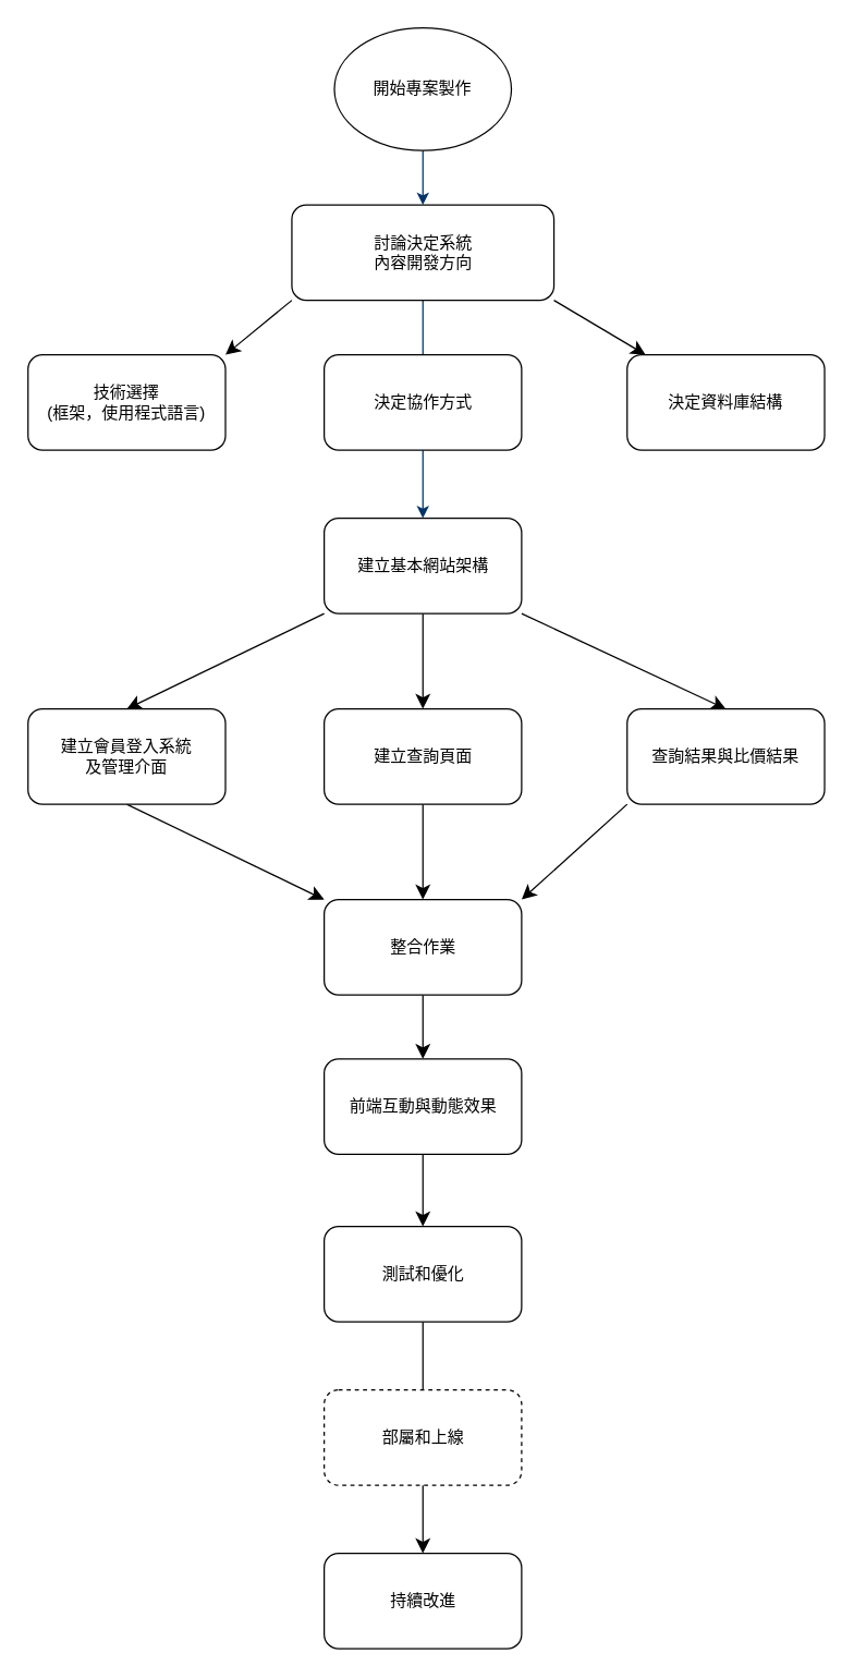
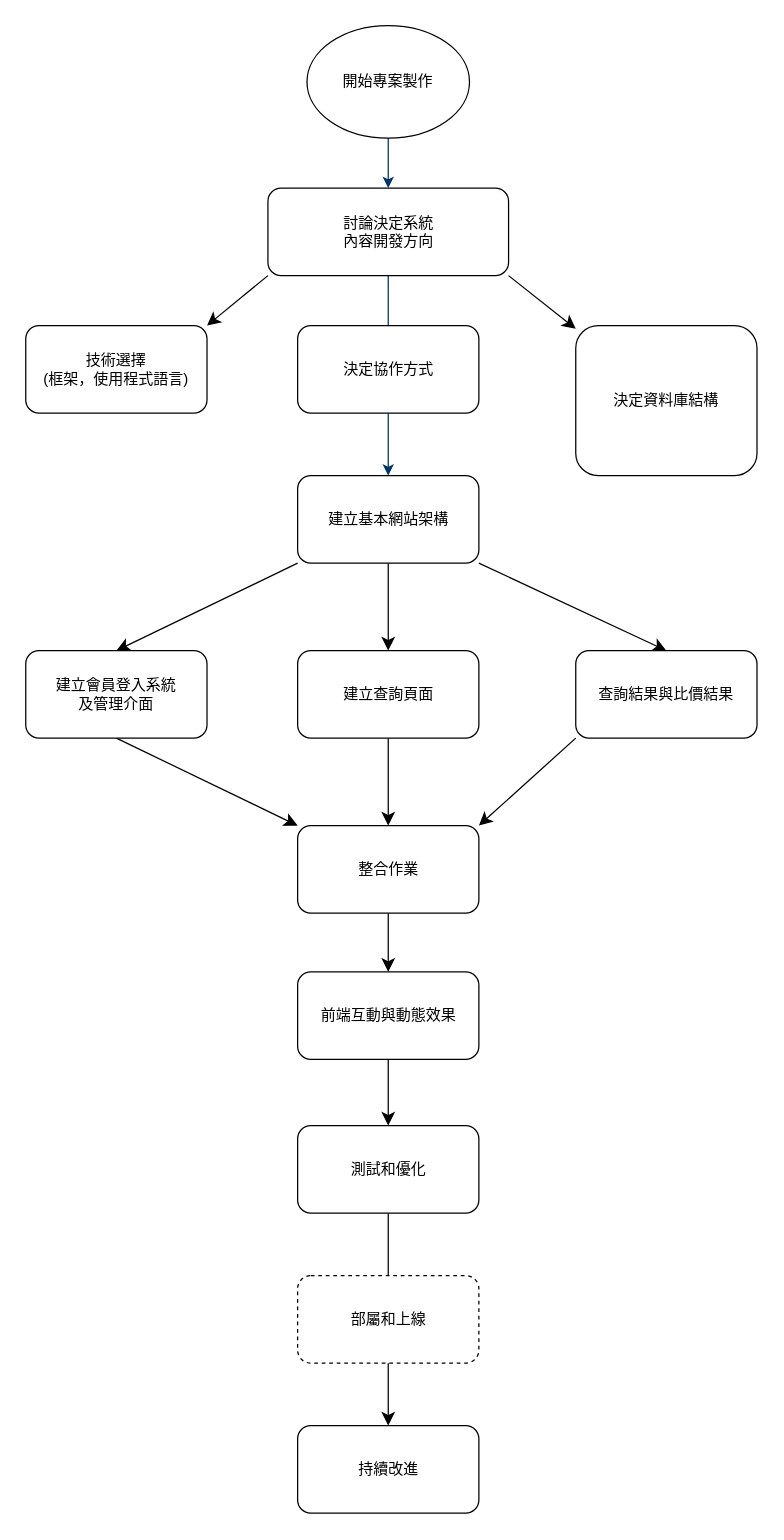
  <mxCell id="0" />
  <mxCell id="1" parent="0" />
  <mxCell id="2" style="fontStyle=1;strokeColor=#003366;strokeWidth=1;html=1;" edge="1" parent="1"><mxGeometry relative="1" as="geometry"><mxPoint x="310" y="110" as="sourcePoint" /><mxPoint x="310" y="150" as="targetPoint" /></mxGeometry></mxCell>
  <mxCell id="3" style="fontStyle=1;strokeColor=#003366;strokeWidth=1;html=1;exitX=0.5;exitY=1;exitDx=0;exitDy=0;" edge="1" parent="1" source="6"><mxGeometry relative="1" as="geometry"><mxPoint x="310" y="230" as="sourcePoint" /><mxPoint x="310" y="270" as="targetPoint" /></mxGeometry></mxCell>
  <mxCell id="4" style="fontStyle=1;strokeColor=#003366;strokeWidth=1;html=1;exitX=0.5;exitY=1;exitDx=0;exitDy=0;" edge="1" parent="1" source="9"><mxGeometry relative="1" as="geometry"><mxPoint x="310" y="350" as="sourcePoint" /><mxPoint x="310" y="380" as="targetPoint" /></mxGeometry></mxCell>
  <mxCell id="5" value="開始專案製作" style="ellipse;whiteSpace=wrap;html=1;fillColor=none;" vertex="1" parent="1"><mxGeometry x="245" width="130" height="90" as="geometry" y="20" /></mxCell>
  <mxCell id="6" value="討論決定系統&lt;div&gt;內容開發方向&lt;/div&gt;" style="rounded=1;whiteSpace=wrap;html=1;" vertex="1" parent="1"><mxGeometry x="213.75" y="150" width="192.5" height="70" as="geometry" /></mxCell>
  <mxCell id="7" style="edgeStyle=none;curved=1;rounded=0;orthogonalLoop=1;jettySize=auto;html=1;exitX=0;exitY=1;exitDx=0;exitDy=0;entryX=1;entryY=0;entryDx=0;entryDy=0;fontSize=12;startSize=8;endSize=8;" edge="1" parent="1" source="6" target="10"><mxGeometry relative="1" as="geometry" /></mxCell>
  <mxCell id="8" style="edgeStyle=none;curved=1;rounded=0;orthogonalLoop=1;jettySize=auto;html=1;exitX=1;exitY=1;exitDx=0;exitDy=0;fontSize=12;startSize=8;endSize=8;" edge="1" parent="1" source="6" target="11"><mxGeometry relative="1" as="geometry" /></mxCell>
  <mxCell id="9" value="決定協作方式" style="rounded=1;whiteSpace=wrap;html=1;" vertex="1" parent="1"><mxGeometry x="237.5" y="260" width="145" height="70" as="geometry" /></mxCell>
  <mxCell id="10" value="技術選擇&lt;div&gt;(框架，使用程式語言)&lt;/div&gt;" style="rounded=1;whiteSpace=wrap;html=1;" vertex="1" parent="1"><mxGeometry x="20" y="260" width="145" height="70" as="geometry" /></mxCell>
- <mxCell id="11" value="決定資料庫結構" style="rounded=1;whiteSpace=wrap;html=1;" vertex="1" parent="1"><mxGeometry x="460" y="260" width="145" height="70" as="geometry" /></mxCell>
+ <mxCell id="11" value="決定資料庫結構" style="rounded=1;whiteSpace=wrap;html=1;" vertex="1" parent="1"><mxGeometry x="460" y="260" width="145" height="120" as="geometry" /></mxCell>
  <mxCell id="12" style="edgeStyle=none;curved=1;rounded=0;orthogonalLoop=1;jettySize=auto;html=1;exitX=0.5;exitY=1;exitDx=0;exitDy=0;entryX=0.5;entryY=0;entryDx=0;entryDy=0;fontSize=12;startSize=8;endSize=8;" edge="1" parent="1" source="15" target="17"><mxGeometry relative="1" as="geometry" /></mxCell>
  <mxCell id="13" style="edgeStyle=none;curved=1;rounded=0;orthogonalLoop=1;jettySize=auto;html=1;exitX=0;exitY=1;exitDx=0;exitDy=0;entryX=0.5;entryY=0;entryDx=0;entryDy=0;fontSize=12;startSize=8;endSize=8;" edge="1" parent="1" source="15" target="19"><mxGeometry relative="1" as="geometry" /></mxCell>
  <mxCell id="14" style="edgeStyle=none;curved=1;rounded=0;orthogonalLoop=1;jettySize=auto;html=1;exitX=1;exitY=1;exitDx=0;exitDy=0;entryX=0.5;entryY=0;entryDx=0;entryDy=0;fontSize=12;startSize=8;endSize=8;" edge="1" parent="1" source="15" target="21"><mxGeometry relative="1" as="geometry" /></mxCell>
  <mxCell id="15" value="建立基本網站架構" style="rounded=1;whiteSpace=wrap;html=1;" vertex="1" parent="1"><mxGeometry x="237.5" y="380" width="145" height="70" as="geometry" /></mxCell>
  <mxCell id="16" style="edgeStyle=none;curved=1;rounded=0;orthogonalLoop=1;jettySize=auto;html=1;exitX=0.5;exitY=1;exitDx=0;exitDy=0;entryX=0.5;entryY=0;entryDx=0;entryDy=0;fontSize=12;startSize=8;endSize=8;" edge="1" parent="1" source="17" target="23"><mxGeometry relative="1" as="geometry" /></mxCell>
  <mxCell id="17" value="建立查詢頁面" style="rounded=1;whiteSpace=wrap;html=1;" vertex="1" parent="1"><mxGeometry x="237.5" y="520" width="145" height="70" as="geometry" /></mxCell>
  <mxCell id="18" style="edgeStyle=none;curved=1;rounded=0;orthogonalLoop=1;jettySize=auto;html=1;exitX=0.5;exitY=1;exitDx=0;exitDy=0;entryX=0;entryY=0;entryDx=0;entryDy=0;fontSize=12;startSize=8;endSize=8;" edge="1" parent="1" source="19" target="23"><mxGeometry relative="1" as="geometry" /></mxCell>
  <mxCell id="19" value="建立會員登入系統&lt;div&gt;及管理介面&lt;/div&gt;" style="rounded=1;whiteSpace=wrap;html=1;" vertex="1" parent="1"><mxGeometry x="20" y="520" width="145" height="70" as="geometry" /></mxCell>
  <mxCell id="20" style="edgeStyle=none;curved=1;rounded=0;orthogonalLoop=1;jettySize=auto;html=1;exitX=0;exitY=1;exitDx=0;exitDy=0;entryX=1;entryY=0;entryDx=0;entryDy=0;fontSize=12;startSize=8;endSize=8;" edge="1" parent="1" source="21" target="23"><mxGeometry relative="1" as="geometry" /></mxCell>
  <mxCell id="21" value="查詢結果與比價結果" style="rounded=1;whiteSpace=wrap;html=1;" vertex="1" parent="1"><mxGeometry x="460" y="520" width="145" height="70" as="geometry" /></mxCell>
  <mxCell id="22" style="edgeStyle=none;curved=1;rounded=0;orthogonalLoop=1;jettySize=auto;html=1;exitX=0.5;exitY=1;exitDx=0;exitDy=0;entryX=0.5;entryY=0;entryDx=0;entryDy=0;fontSize=12;startSize=8;endSize=8;" edge="1" parent="1" source="23" target="25"><mxGeometry relative="1" as="geometry" /></mxCell>
  <mxCell id="23" value="整合作業" style="rounded=1;whiteSpace=wrap;html=1;" vertex="1" parent="1"><mxGeometry x="237.5" y="660" width="145" height="70" as="geometry" /></mxCell>
  <mxCell id="24" style="edgeStyle=none;curved=1;rounded=0;orthogonalLoop=1;jettySize=auto;html=1;exitX=0.5;exitY=1;exitDx=0;exitDy=0;entryX=0.5;entryY=0;entryDx=0;entryDy=0;fontSize=12;startSize=8;endSize=8;" edge="1" parent="1" source="25" target="27"><mxGeometry relative="1" as="geometry" /></mxCell>
  <mxCell id="25" value="前端互動與動態效果" style="rounded=1;whiteSpace=wrap;html=1;" vertex="1" parent="1"><mxGeometry x="237.5" y="777" width="145" height="70" as="geometry" /></mxCell>
  <mxCell id="26" style="edgeStyle=none;curved=1;rounded=0;orthogonalLoop=1;jettySize=auto;html=1;exitX=0.5;exitY=1;exitDx=0;exitDy=0;entryX=0.5;entryY=0;entryDx=0;entryDy=0;fontSize=12;startSize=8;endSize=8;endArrow=none;" edge="1" parent="1" source="27" target="28"><mxGeometry relative="1" as="geometry" /></mxCell>
  <mxCell id="27" value="測試和優化" style="rounded=1;whiteSpace=wrap;html=1;" vertex="1" parent="1"><mxGeometry x="237.5" y="900" width="145" height="70" as="geometry" /></mxCell>
  <mxCell id="28" value="部屬和上線" style="rounded=1;whiteSpace=wrap;html=1;dashed=1;" vertex="1" parent="1"><mxGeometry x="237.5" y="1020" width="145" height="70" as="geometry" /></mxCell>
  <mxCell id="29" value="持續改進" style="rounded=1;whiteSpace=wrap;html=1;" vertex="1" parent="1"><mxGeometry x="237.5" y="1140" width="145" height="70" as="geometry" /></mxCell>
  <mxCell id="30" style="edgeStyle=none;curved=1;rounded=0;orthogonalLoop=1;jettySize=auto;html=1;exitX=0.5;exitY=1;exitDx=0;exitDy=0;fontSize=12;startSize=8;endSize=8;entryX=0.5;entryY=0;entryDx=0;entryDy=0;" edge="1" parent="1" source="28" target="29"><mxGeometry relative="1" as="geometry"><mxPoint x="310" y="1120" as="targetPoint" /></mxGeometry></mxCell>
